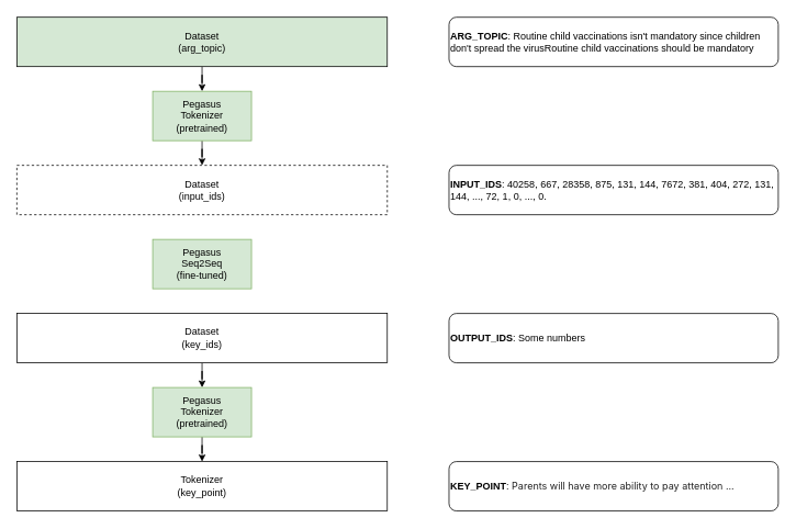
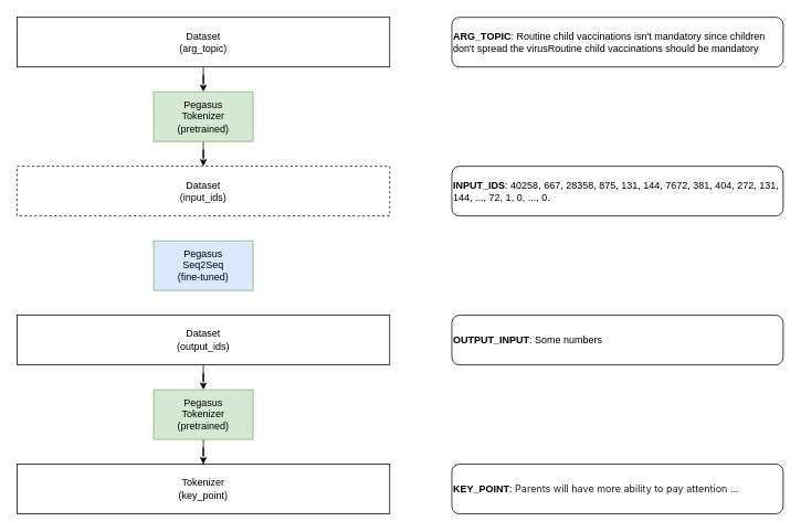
  <mxCell id="0" />
  <mxCell id="1" parent="0" />
- <mxCell id="2" value="Pegasus&lt;br&gt;Seq2Seq&lt;br&gt;(fine-tuned)" style="rounded=0;whiteSpace=wrap;html=1;fillColor=#d5e8d4;strokeColor=#82b366;" parent="1" vertex="1"><mxGeometry x="185" y="290" width="120" height="60" as="geometry" /></mxCell>
+ <mxCell id="2" value="Pegasus&lt;br&gt;Seq2Seq&lt;br&gt;(fine-tuned)" style="rounded=0;whiteSpace=wrap;html=1;fillColor=#dae8fc;strokeColor=#82b366;" parent="1" vertex="1"><mxGeometry x="185" y="290" width="120" height="60" as="geometry" /></mxCell>
  <mxCell id="3" value="" style="edgeStyle=orthogonalEdgeStyle;rounded=0;orthogonalLoop=1;jettySize=auto;html=1;" edge="1" parent="1" source="4" target="9"><mxGeometry relative="1" as="geometry" /></mxCell>
- <mxCell id="4" value="Dataset&lt;br&gt;(arg_topic)" style="rounded=0;whiteSpace=wrap;html=1;fillColor=#d5e8d4;" parent="1" vertex="1"><mxGeometry x="20" y="20" width="450" height="60" as="geometry" /></mxCell>
+ <mxCell id="4" value="Dataset&lt;br&gt;(arg_topic)" style="rounded=0;whiteSpace=wrap;html=1;" parent="1" vertex="1"><mxGeometry x="20" y="20" width="450" height="60" as="geometry" /></mxCell>
  <mxCell id="5" value="Dataset&lt;br&gt;(input_ids)" style="rounded=0;whiteSpace=wrap;html=1;dashed=1;" parent="1" vertex="1"><mxGeometry x="20" y="200" width="450" height="60" as="geometry" /></mxCell>
  <mxCell id="6" value="&lt;font style=&quot;font-size: 12px;&quot;&gt;&lt;span style=&quot;background-color: transparent; caret-color: rgb(0, 0, 0);&quot;&gt;&lt;b&gt;ARG_TOPIC&lt;/b&gt;:&amp;nbsp;&lt;/span&gt;&lt;span style=&quot;background-color: transparent; caret-color: rgb(0, 0, 0);&quot;&gt;Routine child vaccinations isn't mandatory since children don't spread the virusRoutine child vaccinations should be mandatory&lt;/span&gt;&lt;/font&gt;" style="rounded=1;whiteSpace=wrap;html=1;align=left;" parent="1" vertex="1"><mxGeometry x="545" y="20" width="400" height="60" as="geometry" /></mxCell>
  <mxCell id="7" value="&lt;font style=&quot;font-size: 12px;&quot;&gt;&lt;font style=&quot;font-size: 12px;&quot;&gt;&lt;span style=&quot;background-color: transparent; caret-color: rgb(0, 0, 0);&quot;&gt;&lt;b style=&quot;&quot;&gt;INPUT_IDS&lt;/b&gt;:&amp;nbsp;&lt;/span&gt;&lt;span style=&quot;background-color: transparent; caret-color: rgb(0, 0, 0);&quot;&gt;40258, 667, 28358, 875, 131, 144, 7672, 381, 404, 272, 131, 144, ..., 72, 1, 0, ..., 0.&lt;/span&gt;&lt;/font&gt;&lt;br&gt;&lt;/font&gt;" style="rounded=1;whiteSpace=wrap;html=1;align=left;" parent="1" vertex="1"><mxGeometry x="545" y="200" width="400" height="60" as="geometry" /></mxCell>
  <mxCell id="8" value="" style="edgeStyle=orthogonalEdgeStyle;rounded=0;orthogonalLoop=1;jettySize=auto;html=1;" edge="1" parent="1" source="9" target="5"><mxGeometry relative="1" as="geometry" /></mxCell>
  <mxCell id="9" value="Pegasus&lt;br&gt;Tokenizer&lt;br&gt;(pretrained)" style="rounded=0;whiteSpace=wrap;html=1;fillColor=#d5e8d4;strokeColor=#82b366;" parent="1" vertex="1"><mxGeometry x="185" y="110" width="120" height="60" as="geometry" /></mxCell>
  <mxCell id="10" value="&lt;font style=&quot;&quot;&gt;&lt;b&gt;KEY_POINT&lt;/b&gt;:&amp;nbsp;&lt;span style=&quot;caret-color: rgba(0, 0, 0, 0.87); color: rgba(0, 0, 0, 0.87); font-family: -apple-system, BlinkMacSystemFont, &amp;quot;Segoe UI&amp;quot;, Helvetica, Arial, sans-serif, &amp;quot;Apple Color Emoji&amp;quot;, &amp;quot;Segoe UI Emoji&amp;quot;, &amp;quot;Segoe UI Symbol&amp;quot;; text-align: right; text-size-adjust: auto; background-color: rgb(255, 255, 255);&quot;&gt;Parents will have more ability to pay attention ...&lt;/span&gt;&lt;br&gt;&lt;/font&gt;" style="rounded=1;whiteSpace=wrap;html=1;align=left;" parent="1" vertex="1"><mxGeometry x="545" y="560" width="400" height="60" as="geometry" /></mxCell>
  <mxCell id="11" value="" style="edgeStyle=orthogonalEdgeStyle;rounded=0;orthogonalLoop=1;jettySize=auto;html=1;" edge="1" parent="1" source="12" target="14"><mxGeometry relative="1" as="geometry" /></mxCell>
- <mxCell id="12" value="Dataset&lt;br&gt;(key_ids)" style="rounded=0;whiteSpace=wrap;html=1;" vertex="1" parent="1"><mxGeometry x="20" y="380" width="450" height="60" as="geometry" /></mxCell>
+ <mxCell id="12" value="Dataset&lt;br&gt;(output_ids)" style="rounded=0;whiteSpace=wrap;html=1;" vertex="1" parent="1"><mxGeometry x="20" y="380" width="450" height="60" as="geometry" /></mxCell>
  <mxCell id="13" value="" style="edgeStyle=orthogonalEdgeStyle;rounded=0;orthogonalLoop=1;jettySize=auto;html=1;" edge="1" parent="1" source="14" target="15"><mxGeometry relative="1" as="geometry" /></mxCell>
  <mxCell id="14" value="Pegasus&lt;br&gt;Tokenizer&lt;br&gt;(pretrained)" style="rounded=0;whiteSpace=wrap;html=1;fillColor=#d5e8d4;strokeColor=#82b366;" vertex="1" parent="1"><mxGeometry x="185" y="470" width="120" height="60" as="geometry" /></mxCell>
  <mxCell id="15" value="Tokenizer&lt;br&gt;(key_point)" style="rounded=0;whiteSpace=wrap;html=1;" vertex="1" parent="1"><mxGeometry x="20" y="560" width="450" height="60" as="geometry" /></mxCell>
- <mxCell id="16" value="&lt;font style=&quot;&quot;&gt;&lt;b&gt;OUTPUT_IDS&lt;/b&gt;: Some numbers&lt;br&gt;&lt;/font&gt;" style="rounded=1;whiteSpace=wrap;html=1;align=left;" vertex="1" parent="1"><mxGeometry x="545" y="380" width="400" height="60" as="geometry" /></mxCell>
+ <mxCell id="16" value="&lt;font style=&quot;&quot;&gt;&lt;b&gt;OUTPUT_INPUT&lt;/b&gt;: Some numbers&lt;br&gt;&lt;/font&gt;" style="rounded=1;whiteSpace=wrap;html=1;align=left;" vertex="1" parent="1"><mxGeometry x="545" y="380" width="400" height="60" as="geometry" /></mxCell>
